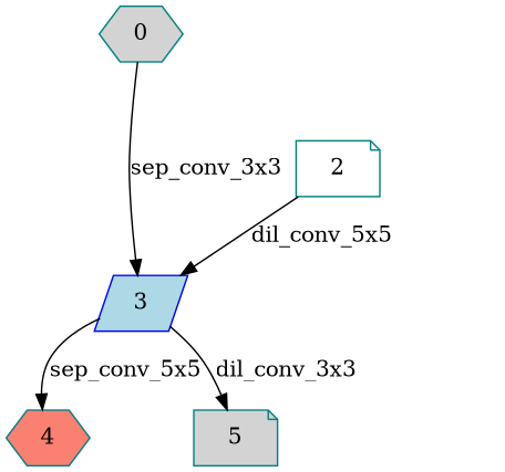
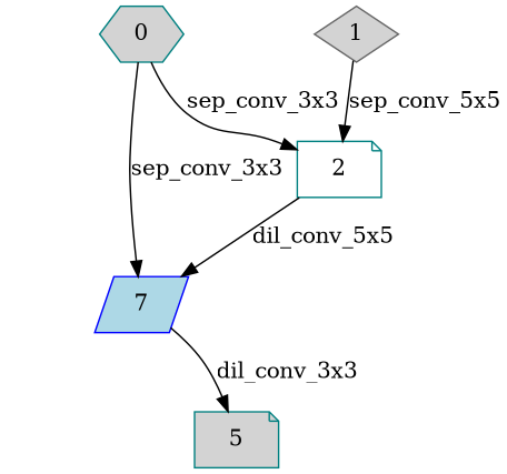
  digraph {
    node [color=teal fillcolor=lightgrey shape=note style=filled]
    2 [fillcolor=white]
    0 [shape=hexagon]
-   3 [color=blue fillcolor=lightblue shape=parallelogram]
-   4 [fillcolor=salmon shape=hexagon]
+   3 [color=blue fillcolor=lightblue shape=parallelogram label=7]
    5
+   1 [color=gray40 shape=diamond]
    2 -> 3 [label=dil_conv_5x5]
+   0 -> 2 [label=sep_conv_3x3]
    0 -> 3 [label=sep_conv_3x3]
-   3 -> 4 [label=sep_conv_5x5]
    3 -> 5 [label=dil_conv_3x3]
+   1 -> 2 [label=sep_conv_5x5]
  }
